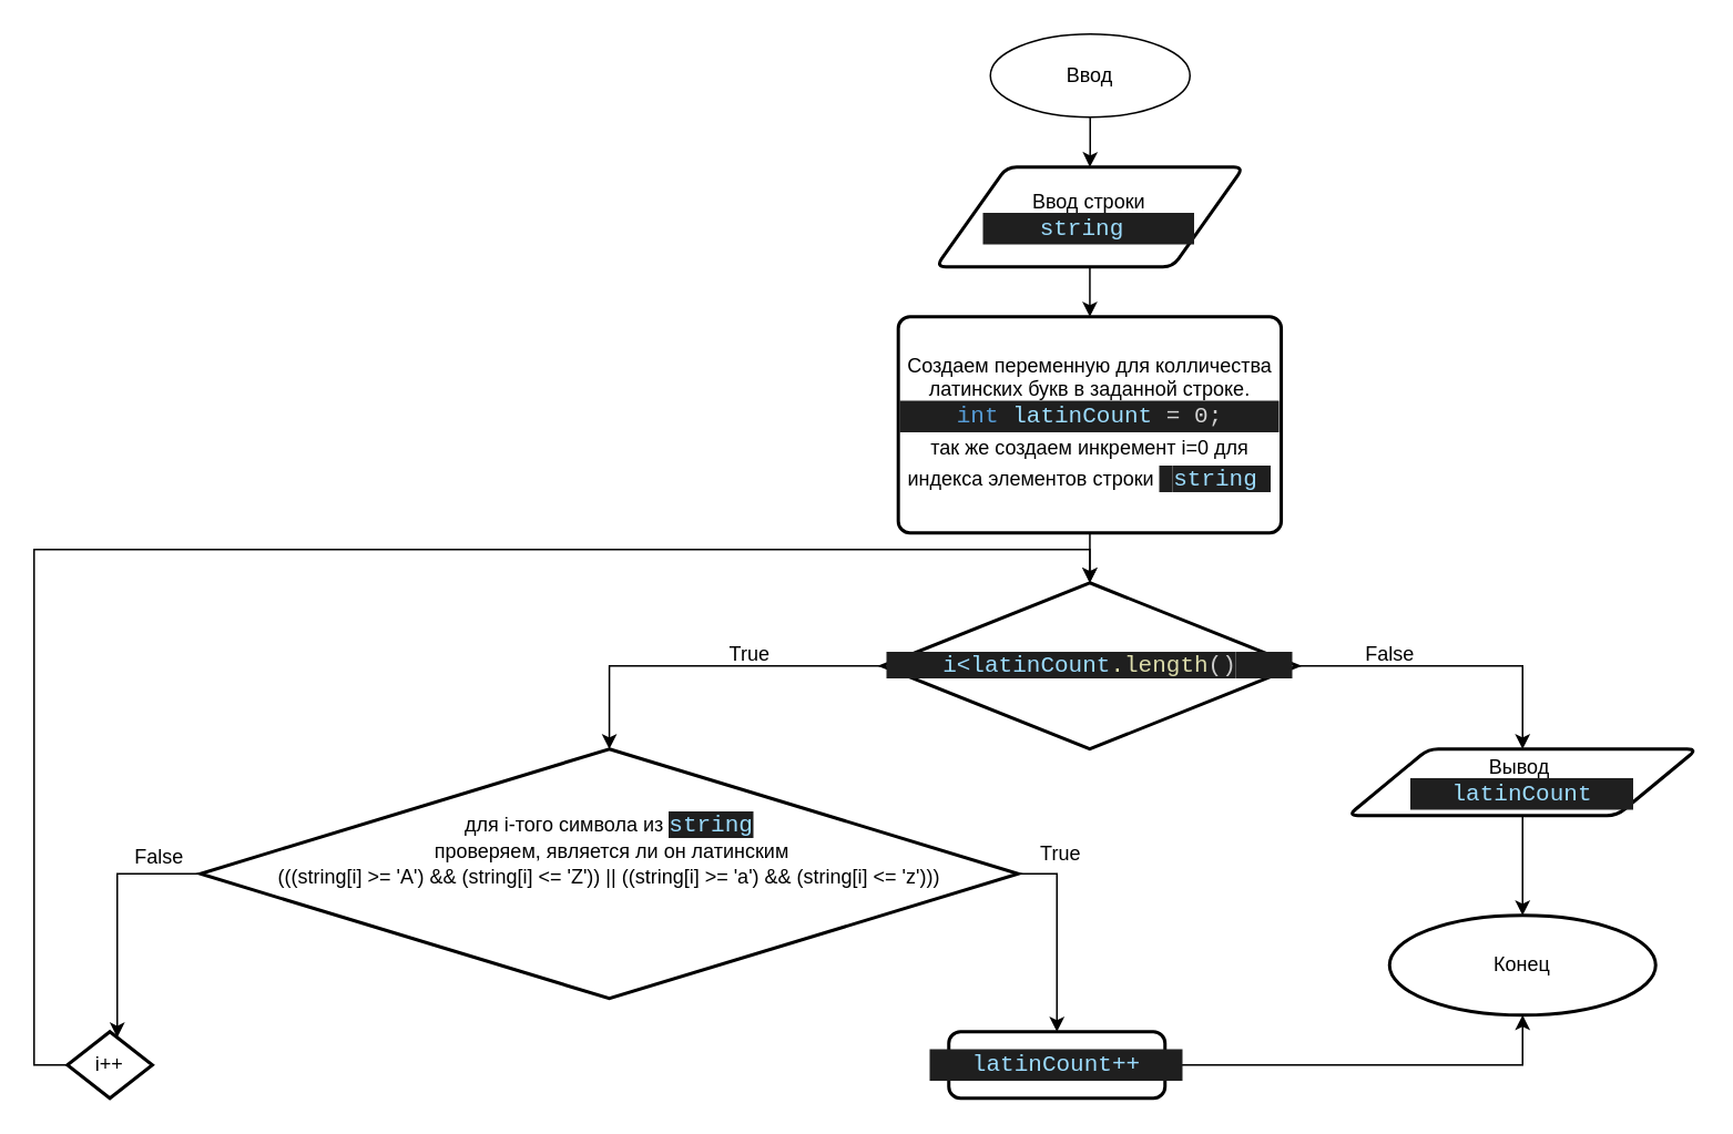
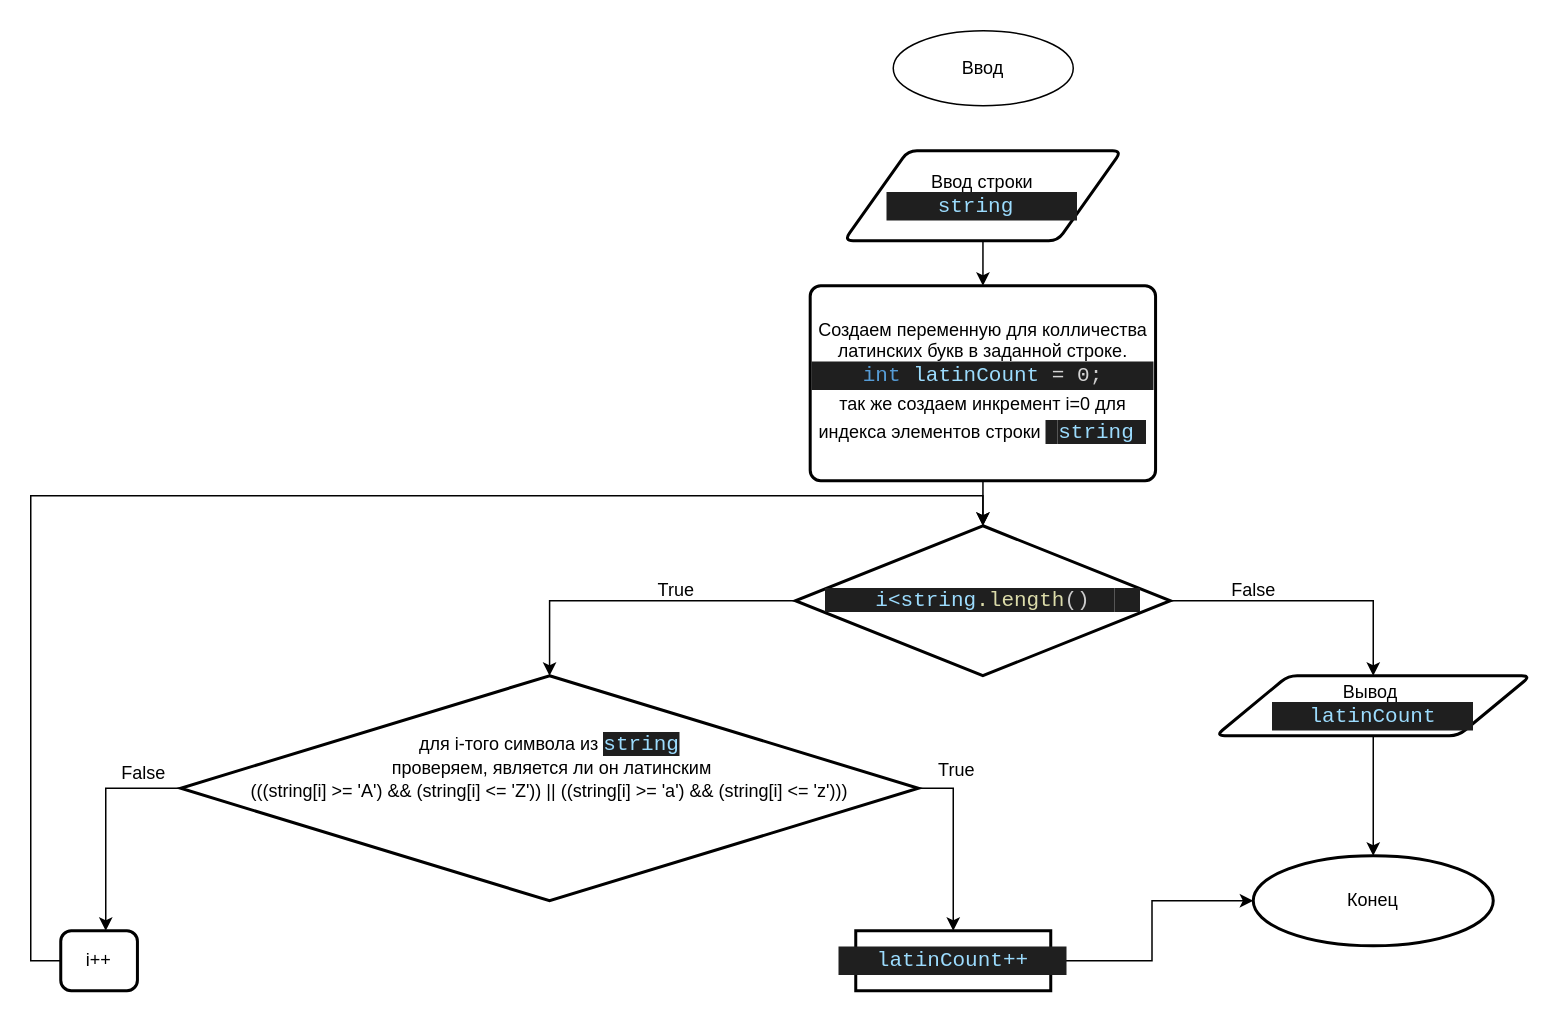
  <mxCell id="0" />
  <mxCell id="1" parent="0" />
- <mxCell id="2" value="" style="edgeStyle=orthogonalEdgeStyle;rounded=0;orthogonalLoop=1;jettySize=auto;html=1;" parent="1" source="3" target="5" edge="1"><mxGeometry relative="1" as="geometry" /></mxCell>
  <mxCell id="3" value="Ввод" style="ellipse;whiteSpace=wrap;html=1;" parent="1" vertex="1"><mxGeometry x="595" y="20" width="120" height="50" as="geometry" /></mxCell>
  <mxCell id="4" value="" style="edgeStyle=orthogonalEdgeStyle;rounded=0;orthogonalLoop=1;jettySize=auto;html=1;" parent="1" source="5" target="7" edge="1"><mxGeometry relative="1" as="geometry" /></mxCell>
  <mxCell id="5" value="Ввод строки &lt;br&gt;&lt;div style=&quot;color: #cccccc;background-color: #1f1f1f;font-family: Consolas, 'Courier New', monospace;font-weight: normal;font-size: 14px;line-height: 19px;white-space: pre;&quot;&gt;&lt;div&gt;&lt;span style=&quot;color: #9cdcfe;&quot;&gt;    string     &lt;/span&gt;&lt;/div&gt;&lt;/div&gt;" style="shape=parallelogram;html=1;strokeWidth=2;perimeter=parallelogramPerimeter;whiteSpace=wrap;rounded=1;arcSize=12;size=0.23;" parent="1" vertex="1"><mxGeometry x="562.25" y="100" width="185" height="60" as="geometry" /></mxCell>
  <mxCell id="6" value="" style="edgeStyle=orthogonalEdgeStyle;rounded=0;orthogonalLoop=1;jettySize=auto;html=1;" parent="1" source="7" target="14" edge="1"><mxGeometry relative="1" as="geometry" /></mxCell>
  <mxCell id="7" value="&lt;div&gt;Создаем переменную для колличества латинских букв в заданной строке.&lt;/div&gt;&lt;div style=&quot;line-height: 19px;&quot;&gt;&lt;div style=&quot;font-weight: normal; color: rgb(204, 204, 204); background-color: rgb(31, 31, 31); font-family: Consolas, &amp;quot;Courier New&amp;quot;, monospace; font-size: 14px; white-space: pre;&quot;&gt;&lt;span style=&quot;color: rgb(86, 156, 214);&quot;&gt;int&lt;/span&gt;&lt;span style=&quot;color: rgb(204, 204, 204);&quot;&gt; &lt;/span&gt;&lt;span style=&quot;color: rgb(204, 204, 204);&quot;&gt;&lt;font color=&quot;#9cdcfe&quot;&gt;latinCount &lt;/font&gt;&lt;/span&gt;&lt;span style=&quot;color: rgb(212, 212, 212);&quot;&gt;= 0&lt;/span&gt;&lt;span style=&quot;color: rgb(204, 204, 204);&quot;&gt;;&lt;/span&gt;&lt;/div&gt;&lt;div style=&quot;&quot;&gt;так же создаем инкремент i=0 для индекса элементов строки&amp;nbsp;&lt;span style=&quot;background-color: rgb(31, 31, 31); color: rgb(156, 220, 254); font-family: Consolas, &amp;quot;Courier New&amp;quot;, monospace; font-size: 14px; white-space: pre;&quot;&gt; &lt;/span&gt;&lt;span style=&quot;background-color: rgb(31, 31, 31); color: rgb(156, 220, 254); font-family: Consolas, &amp;quot;Courier New&amp;quot;, monospace; font-size: 14px; white-space: pre;&quot;&gt;string&lt;/span&gt;&lt;span style=&quot;background-color: rgb(31, 31, 31); color: rgb(156, 220, 254); font-family: Consolas, &amp;quot;Courier New&amp;quot;, monospace; font-size: 14px; white-space: pre;&quot;&gt; &lt;/span&gt;&lt;/div&gt;&lt;/div&gt;" style="rounded=1;whiteSpace=wrap;html=1;absoluteArcSize=1;arcSize=14;strokeWidth=2;" parent="1" vertex="1"><mxGeometry x="539.63" y="190" width="230.25" height="130" as="geometry" /></mxCell>
  <mxCell id="8" value="" style="edgeStyle=orthogonalEdgeStyle;rounded=0;orthogonalLoop=1;jettySize=auto;html=1;" parent="1" source="10" target="17" edge="1"><mxGeometry relative="1" as="geometry"><Array as="points"><mxPoint x="70" y="525" /></Array></mxGeometry></mxCell>
  <mxCell id="9" style="edgeStyle=orthogonalEdgeStyle;rounded=0;orthogonalLoop=1;jettySize=auto;html=1;exitX=1;exitY=0.5;exitDx=0;exitDy=0;exitPerimeter=0;entryX=0.5;entryY=0;entryDx=0;entryDy=0;" parent="1" source="10" target="19" edge="1"><mxGeometry relative="1" as="geometry" /></mxCell>
  <mxCell id="10" value="для i-того символа из&amp;nbsp;&lt;span style=&quot;background-color: rgb(31, 31, 31); color: rgb(156, 220, 254); font-family: Consolas, &amp;quot;Courier New&amp;quot;, monospace; font-size: 14px; white-space: pre;&quot;&gt;string&lt;/span&gt;&lt;div&gt;&amp;nbsp;проверяем, является ли он латинским&lt;div&gt;(((string[i] &amp;gt;= 'A') &amp;amp;&amp;amp; (string[i] &amp;lt;= 'Z')) || ((string[i] &amp;gt;= 'a') &amp;amp;&amp;amp; (string[i] &amp;lt;= 'z')))&lt;/div&gt;&lt;div&gt;&lt;br&gt;&lt;/div&gt;&lt;div&gt;&lt;br&gt;&lt;/div&gt;&lt;/div&gt;" style="strokeWidth=2;html=1;shape=mxgraph.flowchart.decision;whiteSpace=wrap;" parent="1" vertex="1"><mxGeometry x="120" y="450" width="491.75" height="150" as="geometry" /></mxCell>
  <mxCell id="11" value="True" style="text;html=1;align=center;verticalAlign=middle;resizable=0;points=[];autosize=1;strokeColor=none;fillColor=none;" parent="1" vertex="1"><mxGeometry x="611.75" y="498" width="50" height="30" as="geometry" /></mxCell>
  <mxCell id="12" style="edgeStyle=orthogonalEdgeStyle;rounded=0;orthogonalLoop=1;jettySize=auto;html=1;entryX=0.5;entryY=0;entryDx=0;entryDy=0;entryPerimeter=0;" parent="1" source="17" target="14" edge="1"><mxGeometry relative="1" as="geometry"><mxPoint x="310.19" y="989.948" as="sourcePoint" /><mxPoint x="650" y="360" as="targetPoint" /><Array as="points"><mxPoint x="20" y="640" /><mxPoint x="20" y="330" /><mxPoint x="655" y="330" /></Array></mxGeometry></mxCell>
  <mxCell id="13" style="edgeStyle=orthogonalEdgeStyle;rounded=0;orthogonalLoop=1;jettySize=auto;html=1;entryX=0.5;entryY=0;entryDx=0;entryDy=0;" parent="1" source="14" target="22" edge="1"><mxGeometry relative="1" as="geometry" /></mxCell>
- <mxCell id="14" value="&lt;span style=&quot;font-family: Consolas, &amp;quot;Courier New&amp;quot;, monospace; font-size: 14px; white-space: pre; background-color: rgb(31, 31, 31); color: rgb(156, 220, 254);&quot;&gt;&lt;font style=&quot;color: light-dark(rgb(156, 220, 254), rgb(255, 255, 255));&quot;&gt;    i&amp;lt;&lt;/font&gt;&lt;/span&gt;&lt;span style=&quot;color: rgb(156, 220, 254); font-family: Consolas, &amp;quot;Courier New&amp;quot;, monospace; font-size: 14px; white-space: pre; background-color: rgb(31, 31, 31);&quot;&gt;latinCount&lt;span style=&quot;color: rgb(220, 220, 170);&quot;&gt;.length&lt;/span&gt;&lt;/span&gt;&lt;span style=&quot;color: rgb(204, 204, 204); font-family: Consolas, &amp;quot;Courier New&amp;quot;, monospace; font-size: 14px; white-space: pre; background-color: rgb(31, 31, 31);&quot;&gt;()&lt;/span&gt;&lt;span style=&quot;color: rgb(156, 220, 254); font-family: Consolas, &amp;quot;Courier New&amp;quot;, monospace; font-size: 14px; white-space: pre; background-color: rgb(31, 31, 31);&quot;&gt;  &lt;/span&gt;&lt;span style=&quot;color: rgb(156, 220, 254); font-family: Consolas, &amp;quot;Courier New&amp;quot;, monospace; font-size: 14px; white-space: pre; background-color: rgb(31, 31, 31);&quot;&gt;  &lt;/span&gt;" style="strokeWidth=2;html=1;shape=mxgraph.flowchart.decision;whiteSpace=wrap;" parent="1" vertex="1"><mxGeometry x="529.75" y="350" width="250" height="100" as="geometry" /></mxCell>
+ <mxCell id="14" value="&lt;span style=&quot;font-family: Consolas, &amp;quot;Courier New&amp;quot;, monospace; font-size: 14px; white-space: pre; background-color: rgb(31, 31, 31); color: rgb(156, 220, 254);&quot;&gt;&lt;font style=&quot;color: light-dark(rgb(156, 220, 254), rgb(255, 255, 255));&quot;&gt;    i&amp;lt;&lt;/font&gt;&lt;/span&gt;&lt;span style=&quot;color: rgb(156, 220, 254); font-family: Consolas, &amp;quot;Courier New&amp;quot;, monospace; font-size: 14px; white-space: pre; background-color: rgb(31, 31, 31);&quot;&gt;string&lt;span style=&quot;color: rgb(220, 220, 170);&quot;&gt;.length&lt;/span&gt;&lt;/span&gt;&lt;span style=&quot;color: rgb(204, 204, 204); font-family: Consolas, &amp;quot;Courier New&amp;quot;, monospace; font-size: 14px; white-space: pre; background-color: rgb(31, 31, 31);&quot;&gt;()&lt;/span&gt;&lt;span style=&quot;color: rgb(156, 220, 254); font-family: Consolas, &amp;quot;Courier New&amp;quot;, monospace; font-size: 14px; white-space: pre; background-color: rgb(31, 31, 31);&quot;&gt;  &lt;/span&gt;&lt;span style=&quot;color: rgb(156, 220, 254); font-family: Consolas, &amp;quot;Courier New&amp;quot;, monospace; font-size: 14px; white-space: pre; background-color: rgb(31, 31, 31);&quot;&gt;  &lt;/span&gt;" style="strokeWidth=2;html=1;shape=mxgraph.flowchart.decision;whiteSpace=wrap;" parent="1" vertex="1"><mxGeometry x="529.75" y="350" width="250" height="100" as="geometry" /></mxCell>
  <mxCell id="15" style="edgeStyle=orthogonalEdgeStyle;rounded=0;orthogonalLoop=1;jettySize=auto;html=1;exitX=0;exitY=0.5;exitDx=0;exitDy=0;exitPerimeter=0;entryX=0.5;entryY=0;entryDx=0;entryDy=0;entryPerimeter=0;" parent="1" source="14" target="10" edge="1"><mxGeometry relative="1" as="geometry" /></mxCell>
  <mxCell id="16" value="True" style="text;html=1;align=center;verticalAlign=middle;resizable=0;points=[];autosize=1;strokeColor=none;fillColor=none;" parent="1" vertex="1"><mxGeometry x="425" y="378" width="50" height="30" as="geometry" /></mxCell>
- <mxCell id="17" value="i++" style="rhombus;whiteSpace=wrap;html=1;absoluteArcSize=1;arcSize=14;strokeWidth=2;" parent="1" vertex="1"><mxGeometry x="40" y="620" width="51.12" height="40" as="geometry" /></mxCell>
+ <mxCell id="17" value="i++" style="rounded=1;whiteSpace=wrap;html=1;absoluteArcSize=1;arcSize=14;strokeWidth=2;" parent="1" vertex="1"><mxGeometry x="40" y="620" width="51.12" height="40" as="geometry" /></mxCell>
  <mxCell id="18" style="edgeStyle=orthogonalEdgeStyle;rounded=0;orthogonalLoop=1;jettySize=auto;html=1;" parent="1" source="19" target="23" edge="1"><mxGeometry relative="1" as="geometry" /></mxCell>
- <mxCell id="19" value="&lt;div style=&quot;background-color: rgb(31, 31, 31); font-family: Consolas, &amp;quot;Courier New&amp;quot;, monospace; font-weight: normal; font-size: 14px; line-height: 19px; white-space: pre; color: rgb(204, 204, 204);&quot;&gt;&lt;div style=&quot;&quot;&gt;&lt;font color=&quot;#9cdcfe&quot;&gt;   latinCount++&lt;/font&gt;&lt;span style=&quot;color: rgb(156, 220, 254);&quot;&gt;   &lt;/span&gt;&lt;/div&gt;&lt;/div&gt;" style="rounded=1;whiteSpace=wrap;html=1;absoluteArcSize=1;arcSize=14;strokeWidth=2;" parent="1" vertex="1"><mxGeometry x="570" y="620" width="130" height="40" as="geometry" /></mxCell>
+ <mxCell id="19" value="&lt;div style=&quot;background-color: rgb(31, 31, 31); font-family: Consolas, &amp;quot;Courier New&amp;quot;, monospace; font-weight: normal; font-size: 14px; line-height: 19px; white-space: pre; color: rgb(204, 204, 204);&quot;&gt;&lt;div style=&quot;&quot;&gt;&lt;font color=&quot;#9cdcfe&quot;&gt;   latinCount++&lt;/font&gt;&lt;span style=&quot;color: rgb(156, 220, 254);&quot;&gt;   &lt;/span&gt;&lt;/div&gt;&lt;/div&gt;" style="whiteSpace=wrap;html=1;absoluteArcSize=1;arcSize=14;strokeWidth=2;rounded=0;" parent="1" vertex="1"><mxGeometry x="570" y="620" width="130" height="40" as="geometry" /></mxCell>
  <mxCell id="20" value="&lt;div&gt;False&lt;/div&gt;" style="text;html=1;align=center;verticalAlign=middle;resizable=0;points=[];autosize=1;strokeColor=none;fillColor=none;" parent="1" vertex="1"><mxGeometry x="70" y="500" width="50" height="30" as="geometry" /></mxCell>
  <mxCell id="21" value="" style="edgeStyle=orthogonalEdgeStyle;rounded=0;orthogonalLoop=1;jettySize=auto;html=1;" parent="1" source="22" target="23" edge="1"><mxGeometry relative="1" as="geometry" /></mxCell>
  <mxCell id="22" value="Вывод&amp;nbsp;&lt;br&gt;&lt;div style=&quot;color: #cccccc;background-color: #1f1f1f;font-family: Consolas, 'Courier New', monospace;font-weight: normal;font-size: 14px;line-height: 19px;white-space: pre;&quot;&gt;&lt;div&gt;&lt;span style=&quot;color: #9cdcfe;&quot;&gt;   latinCount&lt;/span&gt;&lt;span style=&quot;color: rgb(156, 220, 254);&quot;&gt;   &lt;/span&gt;&lt;/div&gt;&lt;/div&gt;" style="shape=parallelogram;html=1;strokeWidth=2;perimeter=parallelogramPerimeter;whiteSpace=wrap;rounded=1;arcSize=12;size=0.23;" parent="1" vertex="1"><mxGeometry x="810" y="450" width="210" height="40" as="geometry" /></mxCell>
- <mxCell id="23" value="Конец" style="strokeWidth=2;html=1;shape=mxgraph.flowchart.start_1;whiteSpace=wrap;" parent="1" vertex="1"><mxGeometry x="835" y="550" width="160" height="60" as="geometry" /></mxCell>
+ <mxCell id="23" value="Конец" style="strokeWidth=2;html=1;shape=mxgraph.flowchart.start_1;whiteSpace=wrap;" parent="1" vertex="1"><mxGeometry x="835" y="570" width="160" height="60" as="geometry" /></mxCell>
  <mxCell id="24" value="False" style="text;html=1;align=center;verticalAlign=middle;resizable=0;points=[];autosize=1;strokeColor=none;fillColor=none;" parent="1" vertex="1"><mxGeometry x="810" y="378" width="50" height="30" as="geometry" /></mxCell>
